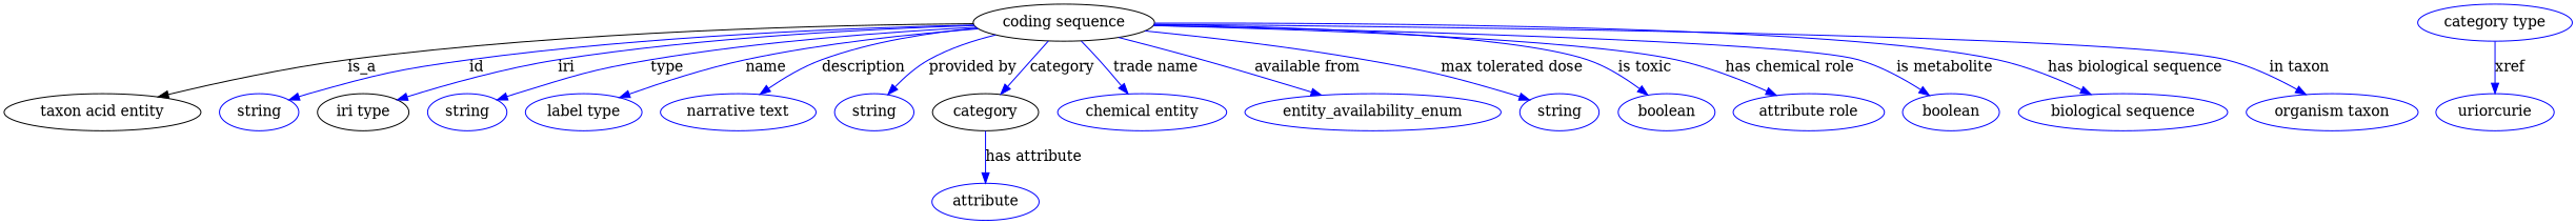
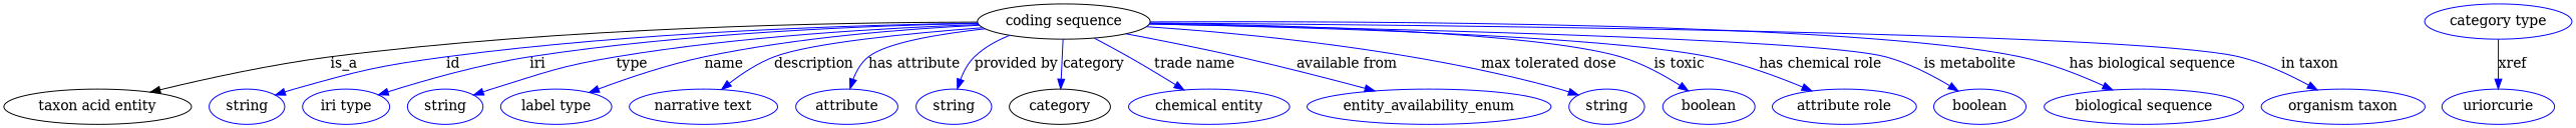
  digraph {
    node [color=blue]
    edge [color=blue style=solid]
    n1 [height=0.5 label="coding sequence" width=2.4373 color=""]
    n2 [height=0.5 label="taxon acid entity" width=2.6539 color=""]
    n3 [height=0.5 label=string width=1.0652]
-   n4 [color=black height=0.5 label="iri type" width=1.2277]
+   n4 [height=0.5 label="iri type" width=1.2277]
    n5 [height=0.5 label=string width=1.0652]
    n6 [height=0.5 label="label type" width=1.5707]
    n7 [height=0.5 label="narrative text" width=2.0943]
    n8 [height=0.5 label=attribute width=1.4443]
    n9 [height=0.5 label=string width=1.0652]
    category [height=0.5 width=1.4263 color=""]
    n11 [height=0.5 label="chemical entity" width=2.2748]
    n12 [height=0.5 label=entity_availability_enum width=3.2858]
    n13 [height=0.5 label=string width=1.0652]
    n14 [height=0.5 label=boolean width=1.2999]
    n15 [height=0.5 label="attribute role" width=2.022]
    n16 [height=0.5 label=boolean width=1.2999]
    n17 [height=0.5 label="biological sequence" width=2.8164]
    n18 [height=0.5 label="organism taxon" width=2.3109]
    n19 [height=0.5 label=uriorcurie width=1.5887]
    n20 [height=0.5 label="category type" width=2.0762]
    n1 -> n2 [label=is_a color="" style=""]
    n1 -> n3 [label=id]
    n1 -> n4 [label=iri]
    n1 -> n5 [label=type]
    n1 -> n6 [label=name]
    n1 -> n7 [label=description]
-   category -> n8 [label="has attribute"]
+   n1 -> n8 [label="has attribute"]
    n1 -> n9 [label="provided by"]
    n1 -> category [label=category]
    n1 -> n11 [label="trade name"]
    n1 -> n12 [label="available from"]
    n1 -> n13 [label="max tolerated dose"]
    n1 -> n14 [label="is toxic"]
    n1 -> n15 [label="has chemical role"]
    n1 -> n16 [label="is metabolite"]
    n1 -> n17 [label="has biological sequence"]
    n1 -> n18 [label="in taxon"]
    n20 -> n19 [label=xref]
  }
